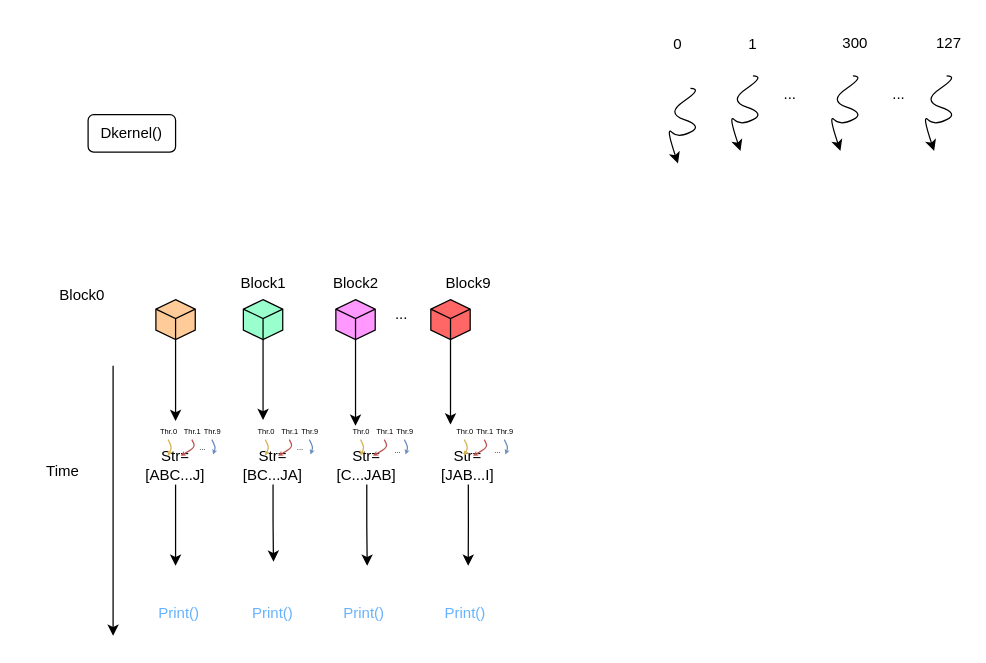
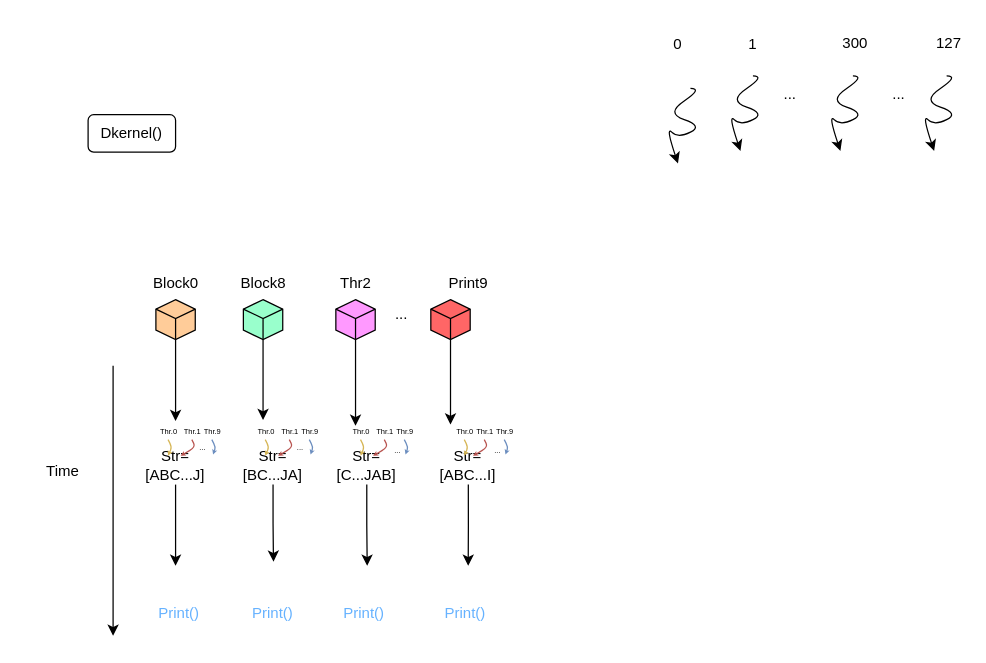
  <mxCell id="0" />
  <mxCell id="1" parent="0" />
  <mxCell id="2" value="" style="curved=1;endArrow=classic;html=1;rounded=0;" parent="1" edge="1"><mxGeometry width="50" height="50" relative="1" as="geometry"><mxPoint x="602" y="60" as="sourcePoint" /><mxPoint x="592" y="120" as="targetPoint" /><Array as="points"><mxPoint x="612" y="60" /><mxPoint x="582" y="80" /><mxPoint x="612" y="90" /><mxPoint x="592" y="100" /><mxPoint x="582" y="90" /></Array></mxGeometry></mxCell>
  <mxCell id="3" value="0" style="text;html=1;align=center;verticalAlign=middle;whiteSpace=wrap;rounded=0;" parent="1" vertex="1"><mxGeometry x="532" y="20" width="20" height="30" as="geometry" /></mxCell>
  <mxCell id="4" value="1" style="text;html=1;align=center;verticalAlign=middle;whiteSpace=wrap;rounded=0;" parent="1" vertex="1"><mxGeometry x="592" y="20" width="20" height="30" as="geometry" /></mxCell>
  <mxCell id="5" value="..." style="text;html=1;align=center;verticalAlign=middle;whiteSpace=wrap;rounded=0;" parent="1" vertex="1"><mxGeometry x="602" y="60" width="60" height="30" as="geometry" /></mxCell>
  <mxCell id="6" value="" style="curved=1;endArrow=classic;html=1;rounded=0;" parent="1" edge="1"><mxGeometry width="50" height="50" relative="1" as="geometry"><mxPoint x="682" y="60" as="sourcePoint" /><mxPoint x="672" y="120" as="targetPoint" /><Array as="points"><mxPoint x="692" y="60" /><mxPoint x="662" y="80" /><mxPoint x="692" y="90" /><mxPoint x="672" y="100" /><mxPoint x="662" y="90" /></Array></mxGeometry></mxCell>
  <mxCell id="7" value="300" style="text;whiteSpace=wrap;html=1;" parent="1" vertex="1"><mxGeometry x="672" y="20" width="20" height="20" as="geometry" /></mxCell>
  <mxCell id="8" value="" style="endArrow=classic;html=1;rounded=0;" parent="1" edge="1"><mxGeometry width="50" height="50" relative="1" as="geometry"><mxPoint x="90" y="292" as="sourcePoint" /><mxPoint x="90" y="508" as="targetPoint" /></mxGeometry></mxCell>
  <mxCell id="9" value="Time" style="text;html=1;align=center;verticalAlign=middle;whiteSpace=wrap;rounded=0;" parent="1" vertex="1"><mxGeometry x="20" y="362" width="60" height="30" as="geometry" /></mxCell>
  <mxCell id="10" value="Dkernel()" style="rounded=1;whiteSpace=wrap;html=1;" parent="1" vertex="1"><mxGeometry x="70" y="91" width="70" height="30" as="geometry" /></mxCell>
  <mxCell id="11" value="" style="curved=1;endArrow=classic;html=1;rounded=0;" parent="1" edge="1"><mxGeometry width="50" height="50" relative="1" as="geometry"><mxPoint x="757" y="60" as="sourcePoint" /><mxPoint x="747" y="120" as="targetPoint" /><Array as="points"><mxPoint x="767" y="60" /><mxPoint x="737" y="80" /><mxPoint x="767" y="90" /><mxPoint x="747" y="100" /><mxPoint x="737" y="90" /></Array></mxGeometry></mxCell>
  <mxCell id="12" value="127" style="text;whiteSpace=wrap;html=1;" parent="1" vertex="1"><mxGeometry x="747" y="20" width="20" height="20" as="geometry" /></mxCell>
  <mxCell id="13" value="..." style="text;html=1;align=center;verticalAlign=middle;whiteSpace=wrap;rounded=0;" parent="1" vertex="1"><mxGeometry x="689" y="60" width="60" height="30" as="geometry" /></mxCell>
  <mxCell id="14" style="edgeStyle=orthogonalEdgeStyle;rounded=0;orthogonalLoop=1;jettySize=auto;html=1;exitX=0.5;exitY=1;exitDx=0;exitDy=0;exitPerimeter=0;" edge="1" parent="1" source="15"><mxGeometry relative="1" as="geometry"><mxPoint x="140" y="336.167" as="targetPoint" /></mxGeometry></mxCell>
  <mxCell id="15" value="" style="html=1;whiteSpace=wrap;shape=isoCube2;backgroundOutline=1;isoAngle=15;fillColor=#FFCC99;" vertex="1" parent="1"><mxGeometry x="124.25" y="239" width="31.5" height="32" as="geometry" /></mxCell>
- <mxCell id="16" value="Block0" style="text;html=1;align=center;verticalAlign=middle;resizable=0;points=[];autosize=1;strokeColor=none;fillColor=none;" vertex="1" parent="1"><mxGeometry x="38" y="223" width="54" height="26" as="geometry" /></mxCell>
+ <mxCell id="16" value="Block0" style="text;html=1;align=center;verticalAlign=middle;resizable=0;points=[];autosize=1;strokeColor=none;fillColor=none;" vertex="1" parent="1"><mxGeometry x="113" y="213" width="54" height="26" as="geometry" /></mxCell>
  <mxCell id="17" style="edgeStyle=orthogonalEdgeStyle;rounded=0;orthogonalLoop=1;jettySize=auto;html=1;exitX=0.5;exitY=1;exitDx=0;exitDy=0;exitPerimeter=0;" edge="1" parent="1" source="18"><mxGeometry relative="1" as="geometry"><mxPoint x="210" y="335.333" as="targetPoint" /></mxGeometry></mxCell>
  <mxCell id="18" value="" style="html=1;whiteSpace=wrap;shape=isoCube2;backgroundOutline=1;isoAngle=15;fillColor=#99FFCC;" vertex="1" parent="1"><mxGeometry x="194.25" y="239" width="31.5" height="32" as="geometry" /></mxCell>
- <mxCell id="19" value="Block1" style="text;html=1;align=center;verticalAlign=middle;resizable=0;points=[];autosize=1;strokeColor=none;fillColor=none;" vertex="1" parent="1"><mxGeometry x="183" y="213" width="54" height="26" as="geometry" /></mxCell>
+ <mxCell id="19" value="Block8" style="text;html=1;align=center;verticalAlign=middle;resizable=0;points=[];autosize=1;strokeColor=none;fillColor=none;" vertex="1" parent="1"><mxGeometry x="183" y="213" width="54" height="26" as="geometry" /></mxCell>
  <mxCell id="20" style="edgeStyle=orthogonalEdgeStyle;rounded=0;orthogonalLoop=1;jettySize=auto;html=1;exitX=0.5;exitY=1;exitDx=0;exitDy=0;exitPerimeter=0;" edge="1" parent="1" source="21"><mxGeometry relative="1" as="geometry"><mxPoint x="284" y="340" as="targetPoint" /></mxGeometry></mxCell>
  <mxCell id="21" value="" style="html=1;whiteSpace=wrap;shape=isoCube2;backgroundOutline=1;isoAngle=15;fillColor=#FF99FF;" vertex="1" parent="1"><mxGeometry x="268.25" y="239" width="31.5" height="32" as="geometry" /></mxCell>
- <mxCell id="22" value="Block2" style="text;html=1;align=center;verticalAlign=middle;resizable=0;points=[];autosize=1;strokeColor=none;fillColor=none;" vertex="1" parent="1"><mxGeometry x="257" y="213" width="54" height="26" as="geometry" /></mxCell>
+ <mxCell id="22" value="Thr2" style="text;html=1;align=center;verticalAlign=middle;resizable=0;points=[];autosize=1;strokeColor=none;fillColor=none;" vertex="1" parent="1"><mxGeometry x="257" y="213" width="54" height="26" as="geometry" /></mxCell>
  <mxCell id="23" style="edgeStyle=orthogonalEdgeStyle;rounded=0;orthogonalLoop=1;jettySize=auto;html=1;exitX=0.5;exitY=1;exitDx=0;exitDy=0;exitPerimeter=0;" edge="1" parent="1" source="24"><mxGeometry relative="1" as="geometry"><mxPoint x="360" y="339" as="targetPoint" /></mxGeometry></mxCell>
  <mxCell id="24" value="" style="html=1;whiteSpace=wrap;shape=isoCube2;backgroundOutline=1;isoAngle=15;fillColor=#FF6666;" vertex="1" parent="1"><mxGeometry x="344.25" y="239" width="31.5" height="32" as="geometry" /></mxCell>
- <mxCell id="25" value="Block9" style="text;html=1;align=center;verticalAlign=middle;resizable=0;points=[];autosize=1;strokeColor=none;fillColor=none;" vertex="1" parent="1"><mxGeometry x="347" y="213" width="54" height="26" as="geometry" /></mxCell>
+ <mxCell id="25" value="Print9" style="text;html=1;align=center;verticalAlign=middle;resizable=0;points=[];autosize=1;strokeColor=none;fillColor=none;" vertex="1" parent="1"><mxGeometry x="347" y="213" width="54" height="26" as="geometry" /></mxCell>
  <mxCell id="26" value="..." style="text;html=1;align=center;verticalAlign=middle;whiteSpace=wrap;rounded=0;" vertex="1" parent="1"><mxGeometry x="291" y="236" width="60" height="30" as="geometry" /></mxCell>
  <mxCell id="27" style="edgeStyle=orthogonalEdgeStyle;rounded=0;orthogonalLoop=1;jettySize=auto;html=1;exitX=0.5;exitY=1;exitDx=0;exitDy=0;" edge="1" parent="1" source="28"><mxGeometry relative="1" as="geometry"><mxPoint x="140" y="452" as="targetPoint" /></mxGeometry></mxCell>
  <mxCell id="28" value="Str=[ABC...J]" style="text;html=1;align=center;verticalAlign=middle;whiteSpace=wrap;rounded=0;" vertex="1" parent="1"><mxGeometry x="110" y="357" width="60" height="30" as="geometry" /></mxCell>
  <mxCell id="29" style="edgeStyle=orthogonalEdgeStyle;rounded=0;orthogonalLoop=1;jettySize=auto;html=1;exitX=0.5;exitY=1;exitDx=0;exitDy=0;" edge="1" parent="1" source="30"><mxGeometry relative="1" as="geometry"><mxPoint x="218.333" y="448.667" as="targetPoint" /></mxGeometry></mxCell>
  <mxCell id="30" value="Str=[BC...JA]" style="text;html=1;align=center;verticalAlign=middle;whiteSpace=wrap;rounded=0;" vertex="1" parent="1"><mxGeometry x="188" y="357" width="60" height="30" as="geometry" /></mxCell>
  <mxCell id="31" style="edgeStyle=orthogonalEdgeStyle;rounded=0;orthogonalLoop=1;jettySize=auto;html=1;exitX=0.5;exitY=1;exitDx=0;exitDy=0;" edge="1" parent="1" source="32"><mxGeometry relative="1" as="geometry"><mxPoint x="293.333" y="452" as="targetPoint" /></mxGeometry></mxCell>
  <mxCell id="32" value="Str=[C...JAB]" style="text;html=1;align=center;verticalAlign=middle;whiteSpace=wrap;rounded=0;" vertex="1" parent="1"><mxGeometry x="263" y="357" width="60" height="30" as="geometry" /></mxCell>
  <mxCell id="33" style="edgeStyle=orthogonalEdgeStyle;rounded=0;orthogonalLoop=1;jettySize=auto;html=1;exitX=0.5;exitY=1;exitDx=0;exitDy=0;" edge="1" parent="1" source="34"><mxGeometry relative="1" as="geometry"><mxPoint x="374.167" y="452" as="targetPoint" /></mxGeometry></mxCell>
- <mxCell id="34" value="Str=[JAB...I]" style="text;html=1;align=center;verticalAlign=middle;whiteSpace=wrap;rounded=0;" vertex="1" parent="1"><mxGeometry x="344.25" y="357" width="60" height="30" as="geometry" /></mxCell>
+ <mxCell id="34" value="Str=[ABC...I]" style="text;html=1;align=center;verticalAlign=middle;whiteSpace=wrap;rounded=0;" vertex="1" parent="1"><mxGeometry x="344.25" y="357" width="60" height="30" as="geometry" /></mxCell>
  <mxCell id="35" value="&lt;font color=&quot;#66b2ff&quot;&gt;Print()&lt;/font&gt;" style="text;html=1;align=center;verticalAlign=middle;whiteSpace=wrap;rounded=0;" vertex="1" parent="1"><mxGeometry x="113" y="475" width="60" height="30" as="geometry" /></mxCell>
  <mxCell id="36" value="&lt;font color=&quot;#66b2ff&quot;&gt;Print()&lt;/font&gt;" style="text;html=1;align=center;verticalAlign=middle;whiteSpace=wrap;rounded=0;" vertex="1" parent="1"><mxGeometry x="188" y="475" width="60" height="30" as="geometry" /></mxCell>
  <mxCell id="37" value="&lt;font color=&quot;#66b2ff&quot;&gt;Print()&lt;/font&gt;" style="text;html=1;align=center;verticalAlign=middle;whiteSpace=wrap;rounded=0;" vertex="1" parent="1"><mxGeometry x="261" y="475" width="60" height="30" as="geometry" /></mxCell>
  <mxCell id="38" value="&lt;font color=&quot;#66b2ff&quot;&gt;Print()&lt;/font&gt;" style="text;html=1;align=center;verticalAlign=middle;whiteSpace=wrap;rounded=0;" vertex="1" parent="1"><mxGeometry x="342" y="475" width="60" height="30" as="geometry" /></mxCell>
  <mxCell id="39" value="" style="curved=1;endArrow=classic;html=1;rounded=0;strokeWidth=1;startSize=6;" edge="1" parent="1"><mxGeometry width="50" height="50" relative="1" as="geometry"><mxPoint x="552" y="70" as="sourcePoint" /><mxPoint x="542" y="130" as="targetPoint" /><Array as="points"><mxPoint x="562" y="70" /><mxPoint x="532" y="90" /><mxPoint x="562" y="100" /><mxPoint x="542" y="110" /><mxPoint x="532" y="100" /></Array></mxGeometry></mxCell>
  <mxCell id="40" value="" style="endArrow=classic;html=1;rounded=1;jumpSize=1;startSize=1;endSize=1;curved=0;fillColor=#fff2cc;strokeColor=#d6b656;" edge="1" parent="1"><mxGeometry width="50" height="50" relative="1" as="geometry"><mxPoint x="134" y="351" as="sourcePoint" /><mxPoint x="134" y="364" as="targetPoint" /><Array as="points"><mxPoint x="137" y="357" /></Array></mxGeometry></mxCell>
  <mxCell id="41" value="&lt;font style=&quot;font-size: 6px;&quot;&gt;Thr.0&lt;/font&gt;" style="text;strokeColor=none;fillColor=none;align=left;verticalAlign=middle;spacingLeft=4;spacingRight=4;overflow=hidden;points=[[0,0.5],[1,0.5]];portConstraint=eastwest;rotatable=0;whiteSpace=wrap;html=1;" vertex="1" parent="1"><mxGeometry x="122" y="333" width="26" height="17" as="geometry" /></mxCell>
  <mxCell id="42" value="" style="endArrow=classic;html=1;rounded=1;jumpSize=1;startSize=1;endSize=1;curved=0;fillColor=#fff2cc;strokeColor=#d6b656;" edge="1" parent="1"><mxGeometry width="50" height="50" relative="1" as="geometry"><mxPoint x="211.75" y="351" as="sourcePoint" /><mxPoint x="211.75" y="364" as="targetPoint" /><Array as="points"><mxPoint x="214.75" y="357" /></Array></mxGeometry></mxCell>
  <mxCell id="43" value="&lt;font style=&quot;font-size: 6px;&quot;&gt;Thr.0&lt;/font&gt;" style="text;strokeColor=none;fillColor=none;align=left;verticalAlign=middle;spacingLeft=4;spacingRight=4;overflow=hidden;points=[[0,0.5],[1,0.5]];portConstraint=eastwest;rotatable=0;whiteSpace=wrap;html=1;" vertex="1" parent="1"><mxGeometry x="199.75" y="333" width="26" height="17" as="geometry" /></mxCell>
  <mxCell id="44" value="" style="endArrow=classic;html=1;rounded=1;jumpSize=1;startSize=1;endSize=1;curved=0;fillColor=#fff2cc;strokeColor=#d6b656;" edge="1" parent="1"><mxGeometry width="50" height="50" relative="1" as="geometry"><mxPoint x="288" y="351" as="sourcePoint" /><mxPoint x="288" y="364" as="targetPoint" /><Array as="points"><mxPoint x="291" y="357" /></Array></mxGeometry></mxCell>
  <mxCell id="45" value="&lt;font style=&quot;font-size: 6px;&quot;&gt;Thr.0&lt;/font&gt;" style="text;strokeColor=none;fillColor=none;align=left;verticalAlign=middle;spacingLeft=4;spacingRight=4;overflow=hidden;points=[[0,0.5],[1,0.5]];portConstraint=eastwest;rotatable=0;whiteSpace=wrap;html=1;" vertex="1" parent="1"><mxGeometry x="276" y="333" width="26" height="17" as="geometry" /></mxCell>
  <mxCell id="46" value="" style="endArrow=classic;html=1;rounded=1;jumpSize=1;startSize=1;endSize=1;curved=0;fillColor=#fff2cc;strokeColor=#d6b656;" edge="1" parent="1"><mxGeometry width="50" height="50" relative="1" as="geometry"><mxPoint x="371" y="351" as="sourcePoint" /><mxPoint x="371" y="364" as="targetPoint" /><Array as="points"><mxPoint x="374" y="357" /></Array></mxGeometry></mxCell>
  <mxCell id="47" value="&lt;font style=&quot;font-size: 6px;&quot;&gt;Thr.0&lt;/font&gt;" style="text;strokeColor=none;fillColor=none;align=left;verticalAlign=middle;spacingLeft=4;spacingRight=4;overflow=hidden;points=[[0,0.5],[1,0.5]];portConstraint=eastwest;rotatable=0;whiteSpace=wrap;html=1;" vertex="1" parent="1"><mxGeometry x="359" y="333" width="26" height="17" as="geometry" /></mxCell>
  <mxCell id="48" value="" style="endArrow=classic;html=1;rounded=1;jumpSize=1;startSize=1;endSize=1;curved=0;fillColor=#f8cecc;strokeColor=#b85450;" edge="1" parent="1"><mxGeometry width="50" height="50" relative="1" as="geometry"><mxPoint x="153" y="351" as="sourcePoint" /><mxPoint x="144" y="364" as="targetPoint" /><Array as="points"><mxPoint x="156" y="357" /></Array></mxGeometry></mxCell>
  <mxCell id="49" value="&lt;font style=&quot;font-size: 6px;&quot;&gt;Thr.1&lt;/font&gt;" style="text;strokeColor=none;fillColor=none;align=left;verticalAlign=middle;spacingLeft=4;spacingRight=4;overflow=hidden;points=[[0,0.5],[1,0.5]];portConstraint=eastwest;rotatable=0;whiteSpace=wrap;html=1;" vertex="1" parent="1"><mxGeometry x="141" y="333" width="26" height="17" as="geometry" /></mxCell>
  <mxCell id="50" value="" style="endArrow=classic;html=1;rounded=1;jumpSize=1;startSize=1;endSize=1;curved=0;fillColor=#f8cecc;strokeColor=#b85450;" edge="1" parent="1"><mxGeometry width="50" height="50" relative="1" as="geometry"><mxPoint x="231" y="351" as="sourcePoint" /><mxPoint x="222" y="364" as="targetPoint" /><Array as="points"><mxPoint x="234" y="357" /></Array></mxGeometry></mxCell>
  <mxCell id="51" value="&lt;font style=&quot;font-size: 6px;&quot;&gt;Thr.1&lt;/font&gt;" style="text;strokeColor=none;fillColor=none;align=left;verticalAlign=middle;spacingLeft=4;spacingRight=4;overflow=hidden;points=[[0,0.5],[1,0.5]];portConstraint=eastwest;rotatable=0;whiteSpace=wrap;html=1;" vertex="1" parent="1"><mxGeometry x="219" y="333" width="26" height="17" as="geometry" /></mxCell>
  <mxCell id="52" value="" style="endArrow=classic;html=1;rounded=1;jumpSize=1;startSize=1;endSize=1;curved=0;fillColor=#f8cecc;strokeColor=#b85450;" edge="1" parent="1"><mxGeometry width="50" height="50" relative="1" as="geometry"><mxPoint x="387" y="351" as="sourcePoint" /><mxPoint x="378" y="364" as="targetPoint" /><Array as="points"><mxPoint x="390" y="357" /></Array></mxGeometry></mxCell>
  <mxCell id="53" value="&lt;font style=&quot;font-size: 6px;&quot;&gt;Thr.1&lt;/font&gt;" style="text;strokeColor=none;fillColor=none;align=left;verticalAlign=middle;spacingLeft=4;spacingRight=4;overflow=hidden;points=[[0,0.5],[1,0.5]];portConstraint=eastwest;rotatable=0;whiteSpace=wrap;html=1;" vertex="1" parent="1"><mxGeometry x="375" y="333" width="26" height="17" as="geometry" /></mxCell>
  <mxCell id="54" value="" style="endArrow=classic;html=1;rounded=1;jumpSize=1;startSize=1;endSize=1;curved=0;fillColor=#f8cecc;strokeColor=#b85450;" edge="1" parent="1"><mxGeometry width="50" height="50" relative="1" as="geometry"><mxPoint x="307" y="351" as="sourcePoint" /><mxPoint x="298" y="364" as="targetPoint" /><Array as="points"><mxPoint x="310" y="357" /></Array></mxGeometry></mxCell>
  <mxCell id="55" value="&lt;font style=&quot;font-size: 6px;&quot;&gt;Thr.1&lt;/font&gt;" style="text;strokeColor=none;fillColor=none;align=left;verticalAlign=middle;spacingLeft=4;spacingRight=4;overflow=hidden;points=[[0,0.5],[1,0.5]];portConstraint=eastwest;rotatable=0;whiteSpace=wrap;html=1;" vertex="1" parent="1"><mxGeometry x="295" y="333" width="26" height="17" as="geometry" /></mxCell>
  <mxCell id="56" value="" style="endArrow=classic;html=1;rounded=1;jumpSize=1;startSize=1;endSize=1;curved=0;fillColor=#dae8fc;strokeColor=#6c8ebf;" edge="1" parent="1"><mxGeometry width="50" height="50" relative="1" as="geometry"><mxPoint x="403" y="351" as="sourcePoint" /><mxPoint x="404" y="363" as="targetPoint" /><Array as="points"><mxPoint x="406" y="357" /></Array></mxGeometry></mxCell>
  <mxCell id="57" value="&lt;font style=&quot;font-size: 6px;&quot;&gt;Thr.9&lt;/font&gt;" style="text;strokeColor=none;fillColor=none;align=left;verticalAlign=middle;spacingLeft=4;spacingRight=4;overflow=hidden;points=[[0,0.5],[1,0.5]];portConstraint=eastwest;rotatable=0;whiteSpace=wrap;html=1;" vertex="1" parent="1"><mxGeometry x="391" y="333" width="26" height="17" as="geometry" /></mxCell>
  <mxCell id="58" value="" style="endArrow=classic;html=1;rounded=1;jumpSize=1;startSize=1;endSize=1;curved=0;fillColor=#dae8fc;strokeColor=#6c8ebf;" edge="1" parent="1"><mxGeometry width="50" height="50" relative="1" as="geometry"><mxPoint x="323" y="351" as="sourcePoint" /><mxPoint x="324" y="363" as="targetPoint" /><Array as="points"><mxPoint x="326" y="357" /></Array></mxGeometry></mxCell>
  <mxCell id="59" value="&lt;font style=&quot;font-size: 6px;&quot;&gt;Thr.9&lt;/font&gt;" style="text;strokeColor=none;fillColor=none;align=left;verticalAlign=middle;spacingLeft=4;spacingRight=4;overflow=hidden;points=[[0,0.5],[1,0.5]];portConstraint=eastwest;rotatable=0;whiteSpace=wrap;html=1;" vertex="1" parent="1"><mxGeometry x="311" y="333" width="26" height="17" as="geometry" /></mxCell>
  <mxCell id="60" value="" style="endArrow=classic;html=1;rounded=1;jumpSize=1;startSize=1;endSize=1;curved=0;fillColor=#dae8fc;strokeColor=#6c8ebf;" edge="1" parent="1"><mxGeometry width="50" height="50" relative="1" as="geometry"><mxPoint x="247" y="351" as="sourcePoint" /><mxPoint x="248" y="363" as="targetPoint" /><Array as="points"><mxPoint x="250" y="357" /></Array></mxGeometry></mxCell>
  <mxCell id="61" value="&lt;font style=&quot;font-size: 6px;&quot;&gt;Thr.9&lt;/font&gt;" style="text;strokeColor=none;fillColor=none;align=left;verticalAlign=middle;spacingLeft=4;spacingRight=4;overflow=hidden;points=[[0,0.5],[1,0.5]];portConstraint=eastwest;rotatable=0;whiteSpace=wrap;html=1;" vertex="1" parent="1"><mxGeometry x="235" y="333" width="26" height="17" as="geometry" /></mxCell>
  <mxCell id="62" value="" style="endArrow=classic;html=1;rounded=1;jumpSize=1;startSize=1;endSize=1;curved=0;fillColor=#dae8fc;strokeColor=#6c8ebf;" edge="1" parent="1"><mxGeometry width="50" height="50" relative="1" as="geometry"><mxPoint x="169" y="351" as="sourcePoint" /><mxPoint x="170" y="363" as="targetPoint" /><Array as="points"><mxPoint x="172" y="357" /></Array></mxGeometry></mxCell>
  <mxCell id="63" value="&lt;font style=&quot;font-size: 6px;&quot;&gt;Thr.9&lt;/font&gt;" style="text;strokeColor=none;fillColor=none;align=left;verticalAlign=middle;spacingLeft=4;spacingRight=4;overflow=hidden;points=[[0,0.5],[1,0.5]];portConstraint=eastwest;rotatable=0;whiteSpace=wrap;html=1;" vertex="1" parent="1"><mxGeometry x="157" y="333" width="26" height="17" as="geometry" /></mxCell>
  <mxCell id="64" value="&lt;font style=&quot;font-size: 6px;&quot;&gt;...&lt;/font&gt;" style="text;html=1;align=center;verticalAlign=middle;whiteSpace=wrap;rounded=0;" vertex="1" parent="1"><mxGeometry x="159" y="355" width="6" height="2" as="geometry" /></mxCell>
  <mxCell id="65" value="&lt;font style=&quot;font-size: 6px;&quot;&gt;...&lt;/font&gt;" style="text;html=1;align=center;verticalAlign=middle;whiteSpace=wrap;rounded=0;" vertex="1" parent="1"><mxGeometry x="237" y="355" width="6" height="2" as="geometry" /></mxCell>
  <mxCell id="66" value="&lt;font style=&quot;font-size: 6px;&quot;&gt;...&lt;/font&gt;" style="text;html=1;align=center;verticalAlign=middle;whiteSpace=wrap;rounded=0;" vertex="1" parent="1"><mxGeometry x="315" y="357" width="6" height="2" as="geometry" /></mxCell>
  <mxCell id="67" value="&lt;font style=&quot;font-size: 6px;&quot;&gt;...&lt;/font&gt;" style="text;html=1;align=center;verticalAlign=middle;whiteSpace=wrap;rounded=0;" vertex="1" parent="1"><mxGeometry x="395" y="357" width="6" height="2" as="geometry" /></mxCell>
